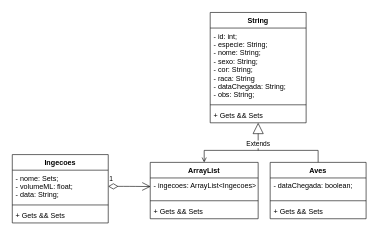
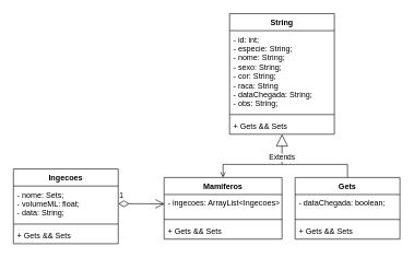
  <mxCell id="0" />
  <mxCell id="1" parent="0" />
  <mxCell id="2" style="edgeStyle=orthogonalEdgeStyle;rounded=0;orthogonalLoop=1;jettySize=auto;html=1;exitX=0.5;exitY=0;exitDx=0;exitDy=0;entryX=0.5;entryY=0;entryDx=0;entryDy=0;endArrow=open;endFill=0;" edge="1" parent="1" source="9" target="5"><mxGeometry relative="1" as="geometry" /></mxCell>
  <mxCell id="3" value="1" style="endArrow=open;html=1;endSize=12;startArrow=diamondThin;startSize=14;startFill=0;edgeStyle=orthogonalEdgeStyle;align=left;verticalAlign=bottom;entryX=0.004;entryY=0.42;entryDx=0;entryDy=0;entryPerimeter=0;exitX=1;exitY=0.5;exitDx=0;exitDy=0;" edge="1" parent="1" source="18" target="6"><mxGeometry x="-1" y="3" relative="1" as="geometry"><mxPoint x="70" y="160" as="sourcePoint" /><mxPoint x="230" y="160" as="targetPoint" /></mxGeometry></mxCell>
  <mxCell id="4" value="Extends" style="endArrow=block;endSize=16;endFill=0;html=1;" edge="1" parent="1" target="16"><mxGeometry x="-0.565" width="160" relative="1" as="geometry"><mxPoint x="430" y="250" as="sourcePoint" /><mxPoint x="210" y="210" as="targetPoint" /><mxPoint as="offset" /></mxGeometry></mxCell>
- <mxCell id="5" value="ArrayList" style="swimlane;fontStyle=1;align=center;verticalAlign=top;childLayout=stackLayout;horizontal=1;startSize=26;horizontalStack=0;resizeParent=1;resizeParentMax=0;resizeLast=0;collapsible=1;marginBottom=0;" vertex="1" parent="1"><mxGeometry x="250" y="270" width="180" height="94" as="geometry" /></mxCell>
+ <mxCell id="5" value="Mamiferos" style="swimlane;fontStyle=1;align=center;verticalAlign=top;childLayout=stackLayout;horizontal=1;startSize=26;horizontalStack=0;resizeParent=1;resizeParentMax=0;resizeLast=0;collapsible=1;marginBottom=0;" vertex="1" parent="1"><mxGeometry x="250" y="270" width="180" height="94" as="geometry" /></mxCell>
  <mxCell id="6" value="- ingecoes: ArrayList&lt;Ingecoes&gt;;" style="text;strokeColor=none;fillColor=none;align=left;verticalAlign=top;spacingLeft=4;spacingRight=4;overflow=hidden;rotatable=0;points=[[0,0.5],[1,0.5]];portConstraint=eastwest;" vertex="1" parent="5"><mxGeometry y="26" width="180" height="34" as="geometry" /></mxCell>
  <mxCell id="7" value="" style="line;strokeWidth=1;fillColor=none;align=left;verticalAlign=middle;spacingTop=-1;spacingLeft=3;spacingRight=3;rotatable=0;labelPosition=right;points=[];portConstraint=eastwest;" vertex="1" parent="5"><mxGeometry y="60" width="180" height="8" as="geometry" /></mxCell>
  <mxCell id="8" value="+ Gets &amp;&amp; Sets" style="text;strokeColor=none;fillColor=none;align=left;verticalAlign=top;spacingLeft=4;spacingRight=4;overflow=hidden;rotatable=0;points=[[0,0.5],[1,0.5]];portConstraint=eastwest;" vertex="1" parent="5"><mxGeometry y="68" width="180" height="26" as="geometry" /></mxCell>
- <mxCell id="9" value="Aves" style="swimlane;fontStyle=1;align=center;verticalAlign=top;childLayout=stackLayout;horizontal=1;startSize=26;horizontalStack=0;resizeParent=1;resizeParentMax=0;resizeLast=0;collapsible=1;marginBottom=0;" vertex="1" parent="1"><mxGeometry x="450" y="270" width="160" height="94" as="geometry" /></mxCell>
+ <mxCell id="9" value="Gets" style="swimlane;fontStyle=1;align=center;verticalAlign=top;childLayout=stackLayout;horizontal=1;startSize=26;horizontalStack=0;resizeParent=1;resizeParentMax=0;resizeLast=0;collapsible=1;marginBottom=0;" vertex="1" parent="1"><mxGeometry x="450" y="270" width="160" height="94" as="geometry" /></mxCell>
  <mxCell id="10" value="- dataChegada: boolean;" style="text;strokeColor=none;fillColor=none;align=left;verticalAlign=top;spacingLeft=4;spacingRight=4;overflow=hidden;rotatable=0;points=[[0,0.5],[1,0.5]];portConstraint=eastwest;" vertex="1" parent="9"><mxGeometry y="26" width="160" height="34" as="geometry" /></mxCell>
  <mxCell id="11" value="" style="line;strokeWidth=1;fillColor=none;align=left;verticalAlign=middle;spacingTop=-1;spacingLeft=3;spacingRight=3;rotatable=0;labelPosition=right;points=[];portConstraint=eastwest;" vertex="1" parent="9"><mxGeometry y="60" width="160" height="8" as="geometry" /></mxCell>
  <mxCell id="12" value="+ Gets &amp;&amp; Sets" style="text;strokeColor=none;fillColor=none;align=left;verticalAlign=top;spacingLeft=4;spacingRight=4;overflow=hidden;rotatable=0;points=[[0,0.5],[1,0.5]];portConstraint=eastwest;" vertex="1" parent="9"><mxGeometry y="68" width="160" height="26" as="geometry" /></mxCell>
  <mxCell id="13" value="String" style="swimlane;fontStyle=1;align=center;verticalAlign=top;childLayout=stackLayout;horizontal=1;startSize=26;horizontalStack=0;resizeParent=1;resizeParentMax=0;resizeLast=0;collapsible=1;marginBottom=0;" vertex="1" parent="1"><mxGeometry x="350" y="20" width="160" height="184" as="geometry" /></mxCell>
  <mxCell id="14" value="- id: int;&#10;- especie: String;&#10;- nome: String;&#10;- sexo: String;&#10;- cor: String;&#10;- raca: String&#10;- dataChegada: String;&#10;- obs: String;" style="text;strokeColor=none;fillColor=none;align=left;verticalAlign=top;spacingLeft=4;spacingRight=4;overflow=hidden;rotatable=0;points=[[0,0.5],[1,0.5]];portConstraint=eastwest;" vertex="1" parent="13"><mxGeometry y="26" width="160" height="124" as="geometry" /></mxCell>
  <mxCell id="15" value="" style="line;strokeWidth=1;fillColor=none;align=left;verticalAlign=middle;spacingTop=-1;spacingLeft=3;spacingRight=3;rotatable=0;labelPosition=right;points=[];portConstraint=eastwest;" vertex="1" parent="13"><mxGeometry y="150" width="160" height="8" as="geometry" /></mxCell>
  <mxCell id="16" value="+ Gets &amp;&amp; Sets" style="text;strokeColor=none;fillColor=none;align=left;verticalAlign=top;spacingLeft=4;spacingRight=4;overflow=hidden;rotatable=0;points=[[0,0.5],[1,0.5]];portConstraint=eastwest;" vertex="1" parent="13"><mxGeometry y="158" width="160" height="26" as="geometry" /></mxCell>
  <mxCell id="17" value="Ingecoes" style="swimlane;fontStyle=1;align=center;verticalAlign=top;childLayout=stackLayout;horizontal=1;startSize=26;horizontalStack=0;resizeParent=1;resizeParentMax=0;resizeLast=0;collapsible=1;marginBottom=0;" vertex="1" parent="1"><mxGeometry x="20" y="257" width="160" height="114" as="geometry" /></mxCell>
  <mxCell id="18" value="- nome: Sets;&#10;- volumeML: float;&#10;- data: String;" style="text;strokeColor=none;fillColor=none;align=left;verticalAlign=top;spacingLeft=4;spacingRight=4;overflow=hidden;rotatable=0;points=[[0,0.5],[1,0.5]];portConstraint=eastwest;" vertex="1" parent="17"><mxGeometry y="26" width="160" height="54" as="geometry" /></mxCell>
  <mxCell id="19" value="" style="line;strokeWidth=1;fillColor=none;align=left;verticalAlign=middle;spacingTop=-1;spacingLeft=3;spacingRight=3;rotatable=0;labelPosition=right;points=[];portConstraint=eastwest;" vertex="1" parent="17"><mxGeometry y="80" width="160" height="8" as="geometry" /></mxCell>
  <mxCell id="20" value="+ Gets &amp;&amp; Sets" style="text;strokeColor=none;fillColor=none;align=left;verticalAlign=top;spacingLeft=4;spacingRight=4;overflow=hidden;rotatable=0;points=[[0,0.5],[1,0.5]];portConstraint=eastwest;" vertex="1" parent="17"><mxGeometry y="88" width="160" height="26" as="geometry" /></mxCell>
